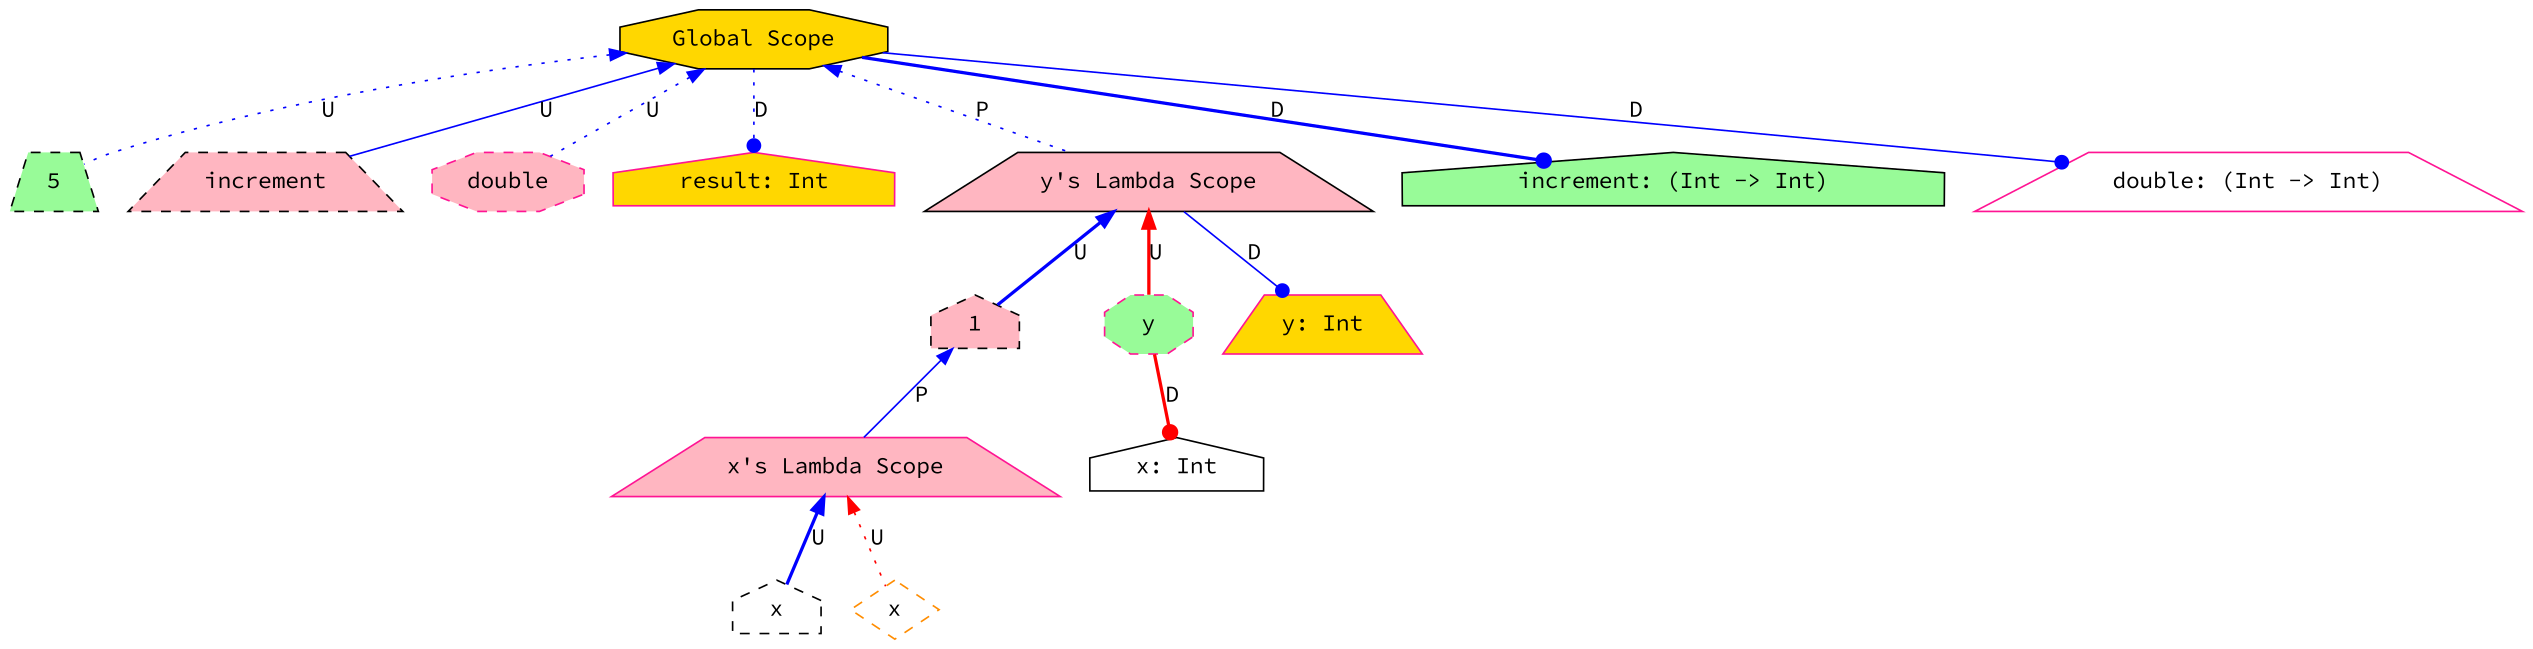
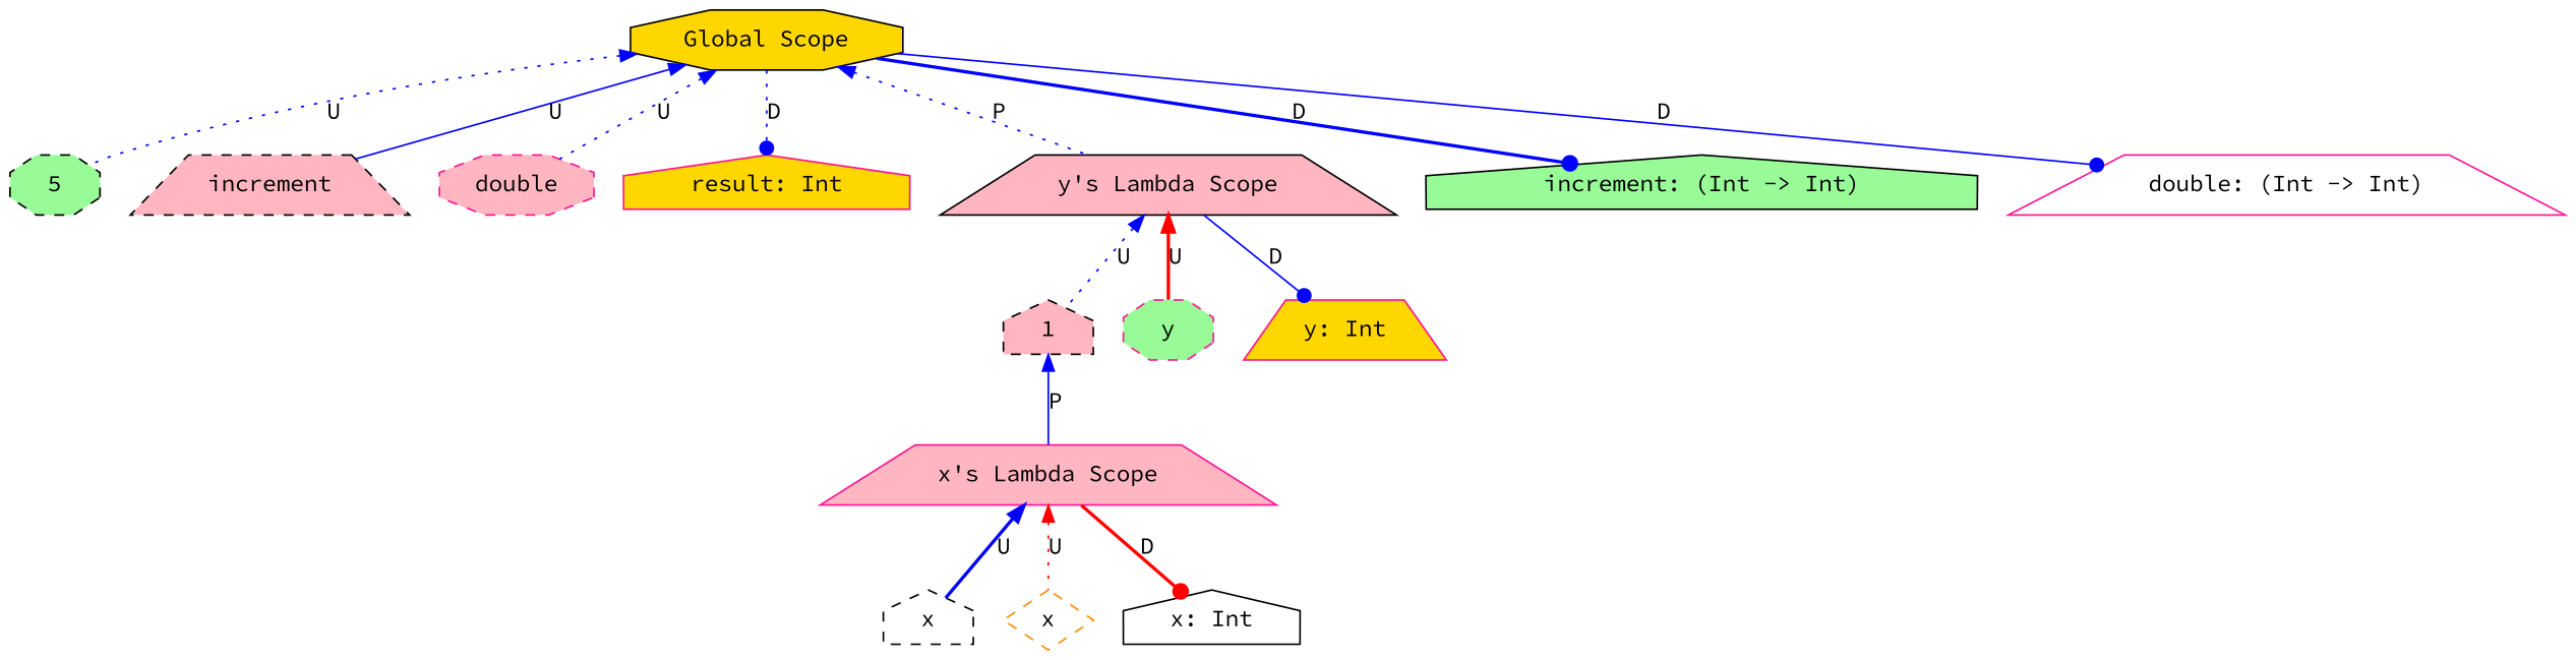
  graph {
    fontname="Source Code Pro"
    node [color=black fillcolor=lightpink fontname="Source Code Pro" shape=trapezium style=filled]
    edge [color=blue dir=back fontname="Source Code Pro" style=bold]
-   n1 [fillcolor=palegreen label=5 style="dashed,filled"]
+   n1 [fillcolor=palegreen label=5 shape=octagon style="dashed,filled"]
    n2 [label=increment style="dashed,filled"]
    n3 [color=deeppink label=double shape=octagon style="dashed,filled"]
    n4 [color=deeppink fillcolor=gold label="result: Int" shape=house]
    n5 [label=1 shape=house style="dashed,filled"]
    n6 [color=deeppink label="x's Lambda Scope"]
    n7 [color=deeppink fillcolor=palegreen label=y shape=octagon style="dashed,filled"]
    n8 [color=deeppink fillcolor=gold label="y: Int"]
    n9 [label="y's Lambda Scope"]
    n10 [fillcolor=palegreen label="increment: (Int -> Int)" shape=house]
    n11 [fillcolor=white label=x shape=house style="dashed,filled"]
    n12 [color=darkorange fillcolor=white label=x shape=diamond style="dashed,filled"]
    n13 [fillcolor=white label="x: Int" shape=house]
    n14 [color=deeppink fillcolor=white label="double: (Int -> Int)"]
    n15 [fillcolor=gold label="Global Scope" shape=octagon]
    n5 -- n6 [label=P style=solid]
    n6 -- n11 [label=U]
    n6 -- n12 [color=red label=U style=dotted]
-   n7 -- n13 [arrowhead=dot color=red dir=forward label=D]
-   n9 -- n5 [label=U]
+   n6 -- n13 [arrowhead=dot color=red dir=forward label=D]
+   n9 -- n5 [label=U style=dotted]
    n9 -- n7 [color=red label=U]
    n9 -- n8 [arrowhead=dot dir=forward label=D style=solid]
    n15 -- n1 [label=U style=dotted]
    n15 -- n2 [label=U style=solid]
    n15 -- n3 [label=U style=dotted]
    n15 -- n4 [arrowhead=dot dir=forward label=D style=dotted]
    n15 -- n9 [label=P style=dotted]
    n15 -- n10 [arrowhead=dot dir=forward label=D]
    n15 -- n14 [arrowhead=dot dir=forward label=D style=solid]
  }
